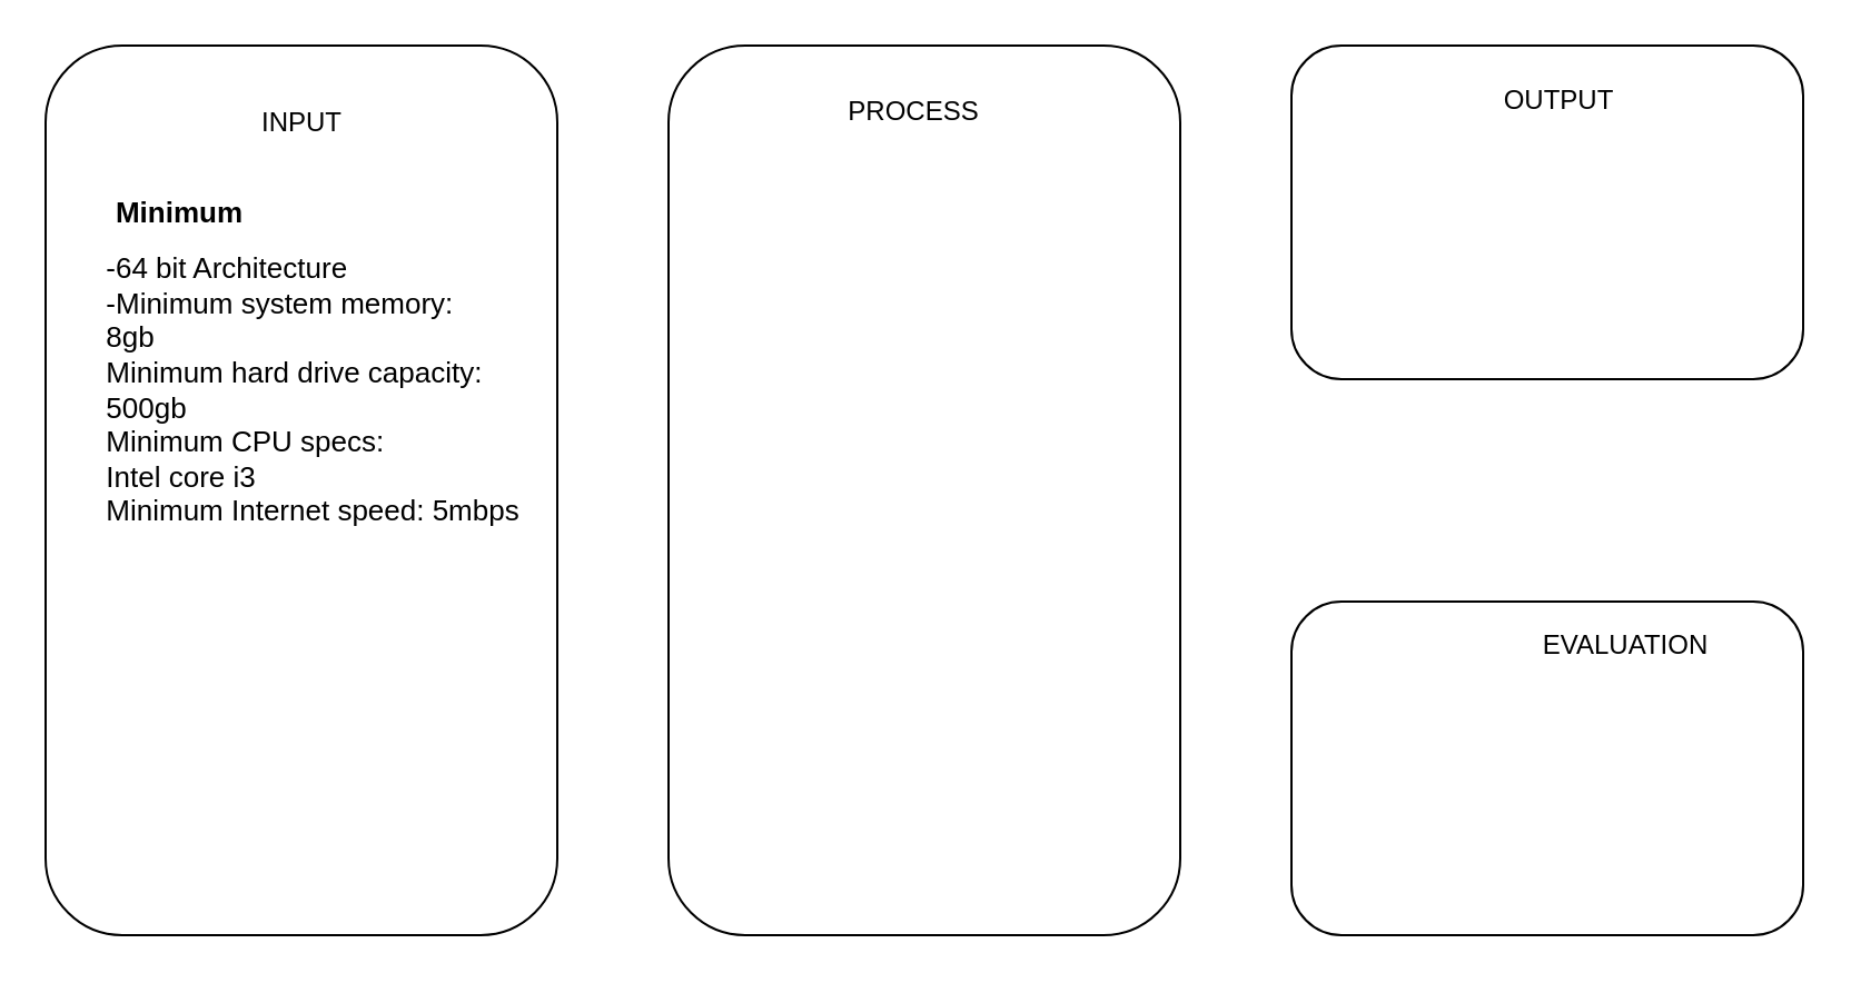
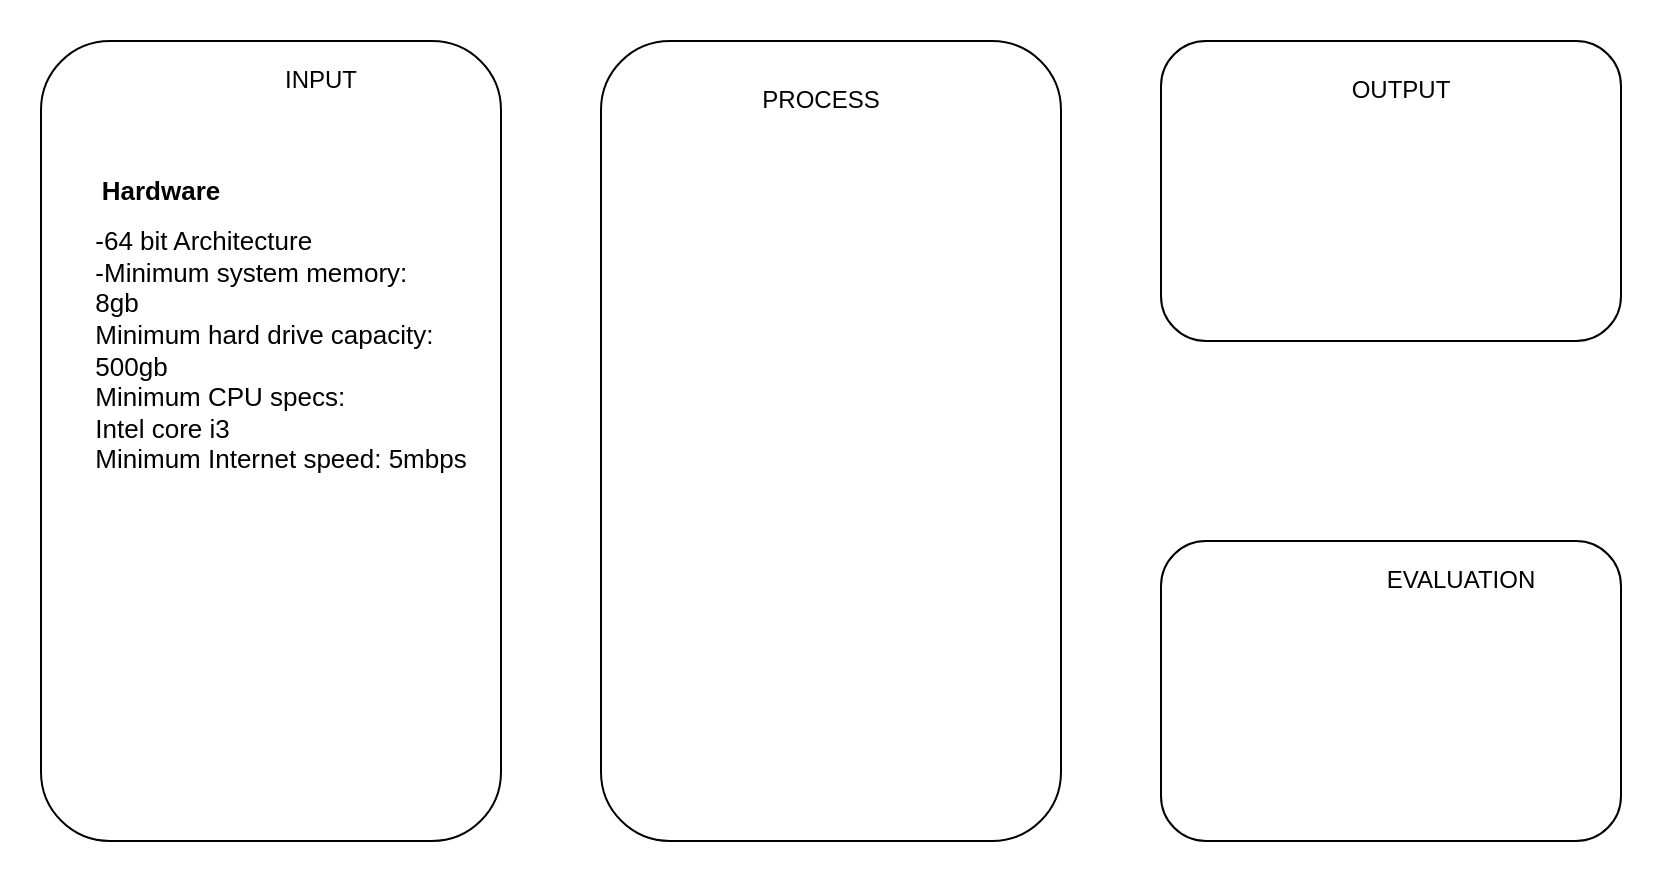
  <mxCell id="0" />
  <mxCell id="1" parent="0" />
  <mxCell id="2" value="" style="rounded=1;whiteSpace=wrap;html=1;" vertex="1" parent="1"><mxGeometry x="20" y="20" width="230" height="400" as="geometry" /></mxCell>
- <mxCell id="3" value="INPUT" style="text;html=1;align=center;verticalAlign=middle;resizable=0;points=[];autosize=1;strokeColor=none;fillColor=none;" vertex="1" parent="1"><mxGeometry x="105" y="40" width="60" height="30" as="geometry" /></mxCell>
+ <mxCell id="3" value="INPUT" style="text;html=1;align=center;verticalAlign=middle;resizable=0;points=[];autosize=1;strokeColor=none;fillColor=none;" vertex="1" parent="1"><mxGeometry x="130" y="25" width="60" height="30" as="geometry" /></mxCell>
  <mxCell id="4" value="" style="rounded=1;whiteSpace=wrap;html=1;" vertex="1" parent="1"><mxGeometry x="300" y="20" width="230" height="400" as="geometry" /></mxCell>
  <mxCell id="5" value="PROCESS" style="text;html=1;align=center;verticalAlign=middle;resizable=0;points=[];autosize=1;strokeColor=none;fillColor=none;" vertex="1" parent="1"><mxGeometry x="370" y="35" width="80" height="30" as="geometry" /></mxCell>
  <mxCell id="6" value="" style="rounded=1;whiteSpace=wrap;html=1;" vertex="1" parent="1"><mxGeometry x="580" y="20" width="230" height="150" as="geometry" /></mxCell>
  <mxCell id="7" value="" style="rounded=1;whiteSpace=wrap;html=1;" vertex="1" parent="1"><mxGeometry x="580" y="270" width="230" height="150" as="geometry" /></mxCell>
  <mxCell id="8" value="OUTPUT" style="text;html=1;align=center;verticalAlign=middle;resizable=0;points=[];autosize=1;strokeColor=none;fillColor=none;" vertex="1" parent="1"><mxGeometry x="665" y="30" width="70" height="30" as="geometry" /></mxCell>
  <mxCell id="9" value="EVALUATION" style="text;html=1;align=center;verticalAlign=middle;resizable=0;points=[];autosize=1;strokeColor=none;fillColor=none;" vertex="1" parent="1"><mxGeometry x="680" y="275" width="100" height="30" as="geometry" /></mxCell>
- <mxCell id="10" value="&lt;font style=&quot;font-size: 13px;&quot;&gt;&lt;b&gt;Minimum&lt;/b&gt;&lt;/font&gt;" style="text;html=1;align=center;verticalAlign=middle;resizable=0;points=[];autosize=1;strokeColor=none;fillColor=none;" vertex="1" parent="1"><mxGeometry x="40" y="80" width="80" height="30" as="geometry" /></mxCell>
+ <mxCell id="10" value="&lt;font style=&quot;font-size: 13px;&quot;&gt;&lt;b&gt;Hardware&lt;/b&gt;&lt;/font&gt;" style="text;html=1;align=center;verticalAlign=middle;resizable=0;points=[];autosize=1;strokeColor=none;fillColor=none;" vertex="1" parent="1"><mxGeometry x="40" y="80" width="80" height="30" as="geometry" /></mxCell>
  <mxCell id="11" value="&lt;div style=&quot;text-align: left; font-size: 13px;&quot;&gt;&lt;span style=&quot;background-color: initial;&quot;&gt;&lt;font style=&quot;font-size: 13px;&quot;&gt;-64 bit Architecture&lt;/font&gt;&lt;/span&gt;&lt;/div&gt;&lt;div style=&quot;text-align: left; font-size: 13px;&quot;&gt;&lt;span style=&quot;background-color: initial;&quot;&gt;&lt;font style=&quot;font-size: 13px;&quot;&gt;-Minimum system memory:&lt;/font&gt;&lt;/span&gt;&lt;/div&gt;&lt;div style=&quot;text-align: left; font-size: 13px;&quot;&gt;&lt;span style=&quot;background-color: initial;&quot;&gt;&lt;font style=&quot;font-size: 13px;&quot;&gt;8gb&amp;nbsp;&lt;/font&gt;&lt;/span&gt;&lt;/div&gt;&lt;div style=&quot;text-align: left; font-size: 13px;&quot;&gt;&lt;span style=&quot;background-color: initial;&quot;&gt;&lt;font style=&quot;font-size: 13px;&quot;&gt;Minimum hard drive capacity:&lt;/font&gt;&lt;/span&gt;&lt;/div&gt;&lt;div style=&quot;text-align: left; font-size: 13px;&quot;&gt;&lt;span style=&quot;background-color: initial;&quot;&gt;&lt;font style=&quot;font-size: 13px;&quot;&gt;500gb&lt;/font&gt;&lt;/span&gt;&lt;/div&gt;&lt;div style=&quot;text-align: left; font-size: 13px;&quot;&gt;&lt;span style=&quot;background-color: initial;&quot;&gt;&lt;font style=&quot;font-size: 13px;&quot;&gt;Minimum CPU specs:&lt;/font&gt;&lt;/span&gt;&lt;/div&gt;&lt;div style=&quot;text-align: left; font-size: 13px;&quot;&gt;&lt;span style=&quot;background-color: initial;&quot;&gt;&lt;font style=&quot;font-size: 13px;&quot;&gt;Intel core i3&lt;/font&gt;&lt;/span&gt;&lt;/div&gt;&lt;div style=&quot;text-align: left; font-size: 13px;&quot;&gt;&lt;span style=&quot;background-color: initial;&quot;&gt;&lt;font style=&quot;font-size: 13px;&quot;&gt;Minimum Internet speed: 5mbps&lt;/font&gt;&lt;/span&gt;&lt;/div&gt;" style="text;html=1;align=center;verticalAlign=middle;resizable=0;points=[];autosize=1;strokeColor=none;fillColor=none;" vertex="1" parent="1"><mxGeometry x="35" y="105" width="210" height="140" as="geometry" /></mxCell>
